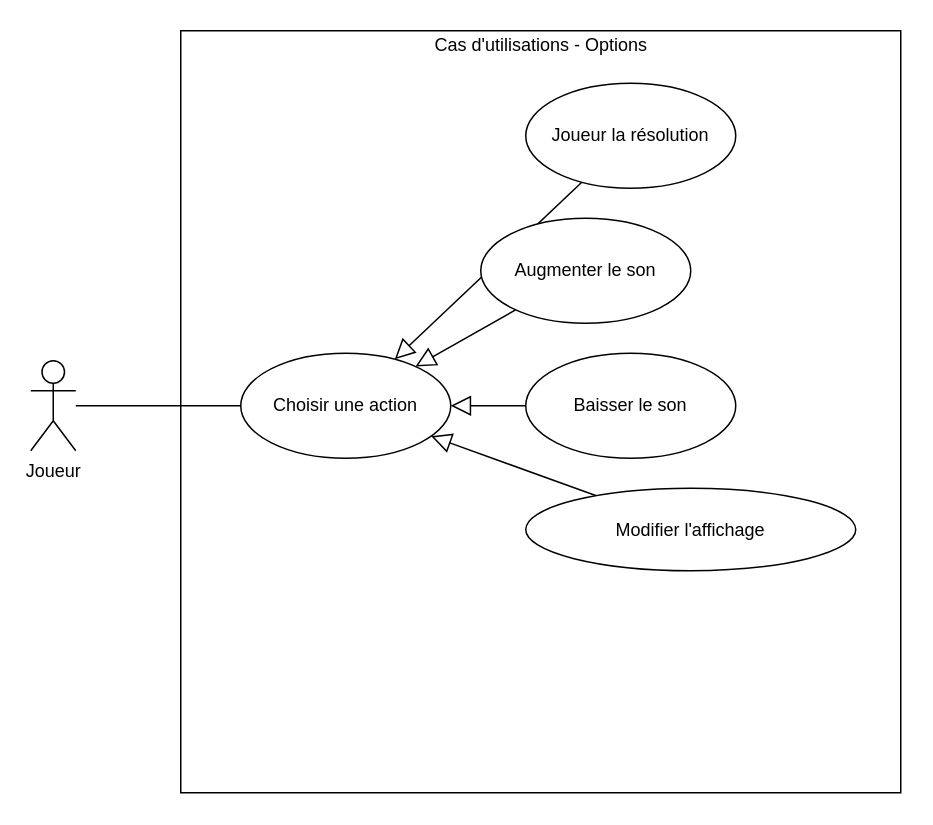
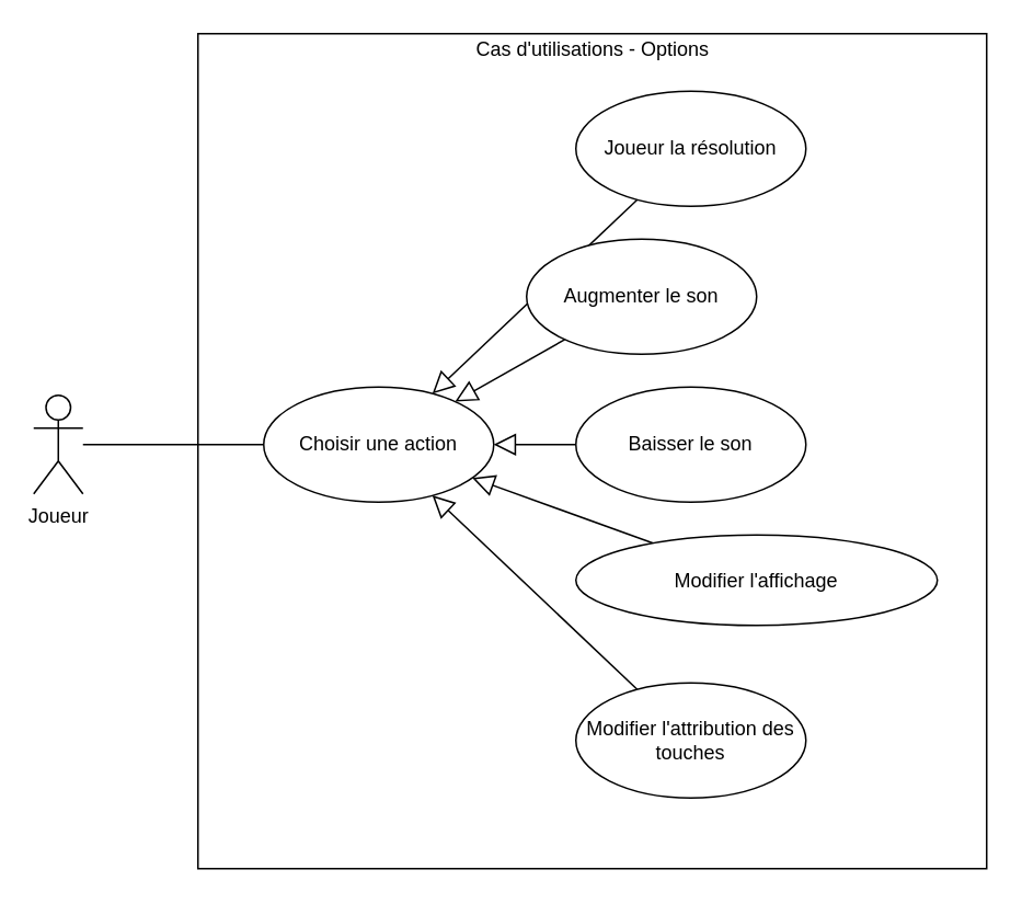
  <mxCell id="0" />
  <mxCell id="1" parent="0" />
  <mxCell id="2" value="" style="html=1;" vertex="1" parent="1"><mxGeometry x="120" y="20" width="480" height="508" as="geometry" /></mxCell>
  <mxCell id="3" style="edgeStyle=none;rounded=0;orthogonalLoop=1;jettySize=auto;html=1;endArrow=none;endFill=0;endSize=11;" edge="1" parent="1" source="4" target="16"><mxGeometry relative="1" as="geometry" /></mxCell>
  <mxCell id="4" value="Joueur" style="shape=umlActor;verticalLabelPosition=bottom;verticalAlign=top;html=1;outlineConnect=0;" vertex="1" parent="1"><mxGeometry x="20" y="240" width="30" height="60" as="geometry" /></mxCell>
  <mxCell id="5" style="rounded=0;orthogonalLoop=1;jettySize=auto;html=1;endArrow=block;endFill=0;endSize=11;" edge="1" parent="1" source="6" target="16"><mxGeometry relative="1" as="geometry" /></mxCell>
  <mxCell id="6" value="Joueur la résolution" style="ellipse;whiteSpace=wrap;html=1;" vertex="1" parent="1"><mxGeometry x="350" y="55" width="140" height="70" as="geometry" /></mxCell>
  <mxCell id="7" style="edgeStyle=none;rounded=0;orthogonalLoop=1;jettySize=auto;html=1;endArrow=block;endFill=0;endSize=11;" edge="1" parent="1" source="8" target="16"><mxGeometry relative="1" as="geometry" /></mxCell>
  <mxCell id="8" value="Modifier l'affichage" style="ellipse;whiteSpace=wrap;html=1;" vertex="1" parent="1"><mxGeometry x="350" y="325" width="220" height="55" as="geometry" /></mxCell>
  <mxCell id="9" style="edgeStyle=none;rounded=0;orthogonalLoop=1;jettySize=auto;html=1;endArrow=block;endFill=0;endSize=11;" edge="1" parent="1" source="10" target="16"><mxGeometry relative="1" as="geometry" /></mxCell>
  <mxCell id="10" value="Augmenter le son" style="ellipse;whiteSpace=wrap;html=1;" vertex="1" parent="1"><mxGeometry x="320" y="145" width="140" height="70" as="geometry" /></mxCell>
  <mxCell id="11" style="edgeStyle=none;rounded=0;orthogonalLoop=1;jettySize=auto;html=1;endArrow=block;endFill=0;endSize=11;" edge="1" parent="1" source="12" target="16"><mxGeometry relative="1" as="geometry" /></mxCell>
  <mxCell id="12" value="Baisser le son" style="ellipse;whiteSpace=wrap;html=1;" vertex="1" parent="1"><mxGeometry x="350" y="235" width="140" height="70" as="geometry" /></mxCell>
+ <mxCell id="13" style="edgeStyle=none;rounded=0;orthogonalLoop=1;jettySize=auto;html=1;endArrow=block;endFill=0;endSize=11;" edge="1" parent="1" source="14" target="16"><mxGeometry relative="1" as="geometry" /></mxCell>
+ <mxCell id="14" value="Modifier l'attribution des touches" style="ellipse;whiteSpace=wrap;html=1;" vertex="1" parent="1"><mxGeometry x="350" y="415" width="140" height="70" as="geometry" /></mxCell>
  <mxCell id="15" value="Cas d'utilisations - Options" style="text;html=1;align=center;verticalAlign=middle;resizable=0;points=[];autosize=1;" vertex="1" parent="1"><mxGeometry x="280" y="20" width="160" height="20" as="geometry" /></mxCell>
  <mxCell id="16" value="Choisir une action" style="ellipse;whiteSpace=wrap;html=1;" vertex="1" parent="1"><mxGeometry x="160" y="235" width="140" height="70" as="geometry" /></mxCell>
